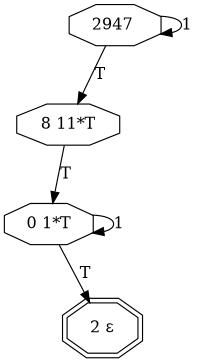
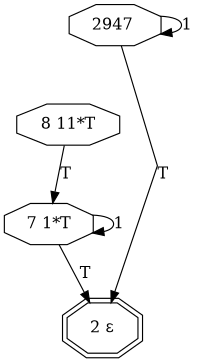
  digraph {
    splines=false
    node [shape=octagon]
    n1 [label="2947 "]
    n2 [label="8 11*T"]
-   n3 [label="0 1*T"]
+   n3 [label="7 1*T"]
    n4 [label="2 &#949;" shape=doubleoctagon]
    n1 -> n1 [label=1]
-   n1 -> n2 [label=T]
+   n1 -> n4 [label=T]
    n2 -> n3 [label=T]
    n3 -> n3 [label=1]
    n3 -> n4 [label=T]
  }
